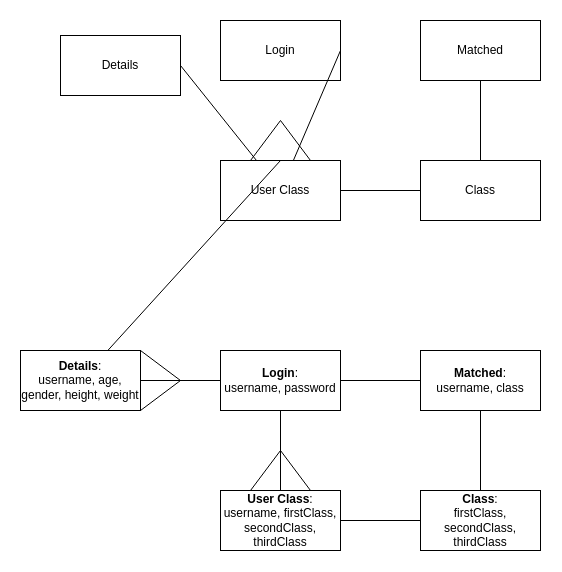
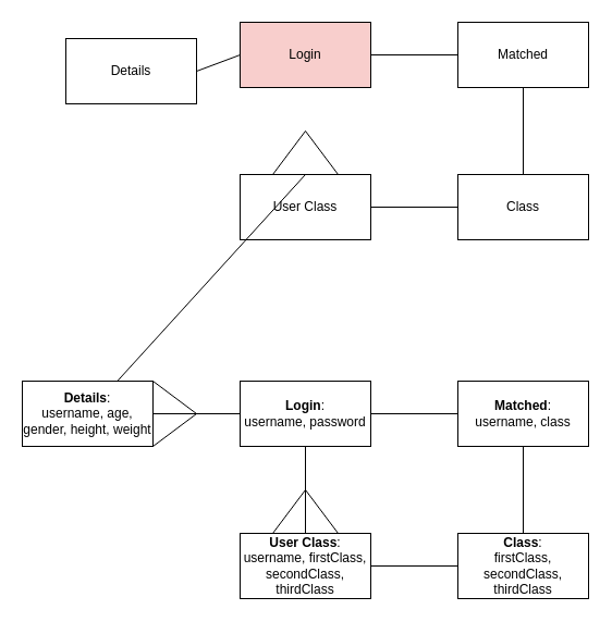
  <mxCell id="0" />
  <mxCell id="1" parent="0" />
- <mxCell id="2" value="Login" style="rounded=0;whiteSpace=wrap;html=1;" vertex="1" parent="1"><mxGeometry x="220" y="20" width="120" height="60" as="geometry" /></mxCell>
+ <mxCell id="2" value="Login" style="rounded=0;whiteSpace=wrap;html=1;fillColor=#f8cecc;" vertex="1" parent="1"><mxGeometry x="220" y="20" width="120" height="60" as="geometry" /></mxCell>
  <mxCell id="3" value="Details" style="rounded=0;whiteSpace=wrap;html=1;" vertex="1" parent="1"><mxGeometry x="60" y="35" width="120" height="60" as="geometry" /></mxCell>
  <mxCell id="4" value="Class" style="rounded=0;whiteSpace=wrap;html=1;" vertex="1" parent="1"><mxGeometry x="420" y="160" width="120" height="60" as="geometry" /></mxCell>
  <mxCell id="5" value="User Class" style="rounded=0;whiteSpace=wrap;html=1;" vertex="1" parent="1"><mxGeometry x="220" y="160" width="120" height="60" as="geometry" /></mxCell>
  <mxCell id="6" value="Matched" style="rounded=0;whiteSpace=wrap;html=1;" vertex="1" parent="1"><mxGeometry x="420" y="20" width="120" height="60" as="geometry" /></mxCell>
- <mxCell id="7" value="" style="endArrow=none;html=1;exitX=1;exitY=0.5;exitDx=0;exitDy=0;" edge="1" parent="1" source="3" target="5"><mxGeometry width="50" height="50" relative="1" as="geometry"><mxPoint x="180" y="50" as="sourcePoint" /><mxPoint x="10" y="380" as="targetPoint" /></mxGeometry></mxCell>
+ <mxCell id="7" value="" style="endArrow=none;html=1;entryX=0;entryY=0.5;entryDx=0;entryDy=0;exitX=1;exitY=0.5;exitDx=0;exitDy=0;" edge="1" parent="1" source="3" target="2"><mxGeometry width="50" height="50" relative="1" as="geometry"><mxPoint x="180" y="50" as="sourcePoint" /><mxPoint x="10" y="380" as="targetPoint" /></mxGeometry></mxCell>
  <mxCell id="8" value="" style="endArrow=none;html=1;exitX=1;exitY=0;exitDx=0;exitDy=0;" edge="1" parent="1" source="3"><mxGeometry width="50" height="50" relative="1" as="geometry"><mxPoint x="-40" y="430" as="sourcePoint" /><mxPoint x="180" y="50" as="targetPoint" /></mxGeometry></mxCell>
  <mxCell id="9" value="" style="endArrow=none;html=1;exitX=1;exitY=1;exitDx=0;exitDy=0;" edge="1" parent="1" source="3"><mxGeometry width="50" height="50" relative="1" as="geometry"><mxPoint x="-40" y="430" as="sourcePoint" /><mxPoint x="180" y="50" as="targetPoint" /></mxGeometry></mxCell>
  <mxCell id="10" value="" style="endArrow=none;html=1;exitX=0.5;exitY=0;exitDx=0;exitDy=0;" edge="1" parent="1" source="5" target="17"><mxGeometry width="50" height="50" relative="1" as="geometry"><mxPoint x="-40" y="430" as="sourcePoint" /><mxPoint x="10" y="380" as="targetPoint" /></mxGeometry></mxCell>
  <mxCell id="11" value="" style="endArrow=none;html=1;exitX=0.25;exitY=0;exitDx=0;exitDy=0;" edge="1" parent="1" source="5"><mxGeometry width="50" height="50" relative="1" as="geometry"><mxPoint x="-40" y="430" as="sourcePoint" /><mxPoint x="280" y="120" as="targetPoint" /></mxGeometry></mxCell>
  <mxCell id="12" value="" style="endArrow=none;html=1;entryX=0.75;entryY=0;entryDx=0;entryDy=0;" edge="1" parent="1" target="5"><mxGeometry width="50" height="50" relative="1" as="geometry"><mxPoint x="280" y="120" as="sourcePoint" /><mxPoint x="10" y="380" as="targetPoint" /></mxGeometry></mxCell>
  <mxCell id="13" value="" style="endArrow=none;html=1;entryX=0;entryY=0.5;entryDx=0;entryDy=0;exitX=1;exitY=0.5;exitDx=0;exitDy=0;" edge="1" parent="1" source="5" target="4"><mxGeometry width="50" height="50" relative="1" as="geometry"><mxPoint x="-40" y="430" as="sourcePoint" /><mxPoint x="10" y="380" as="targetPoint" /></mxGeometry></mxCell>
  <mxCell id="14" value="" style="endArrow=none;html=1;entryX=0.5;entryY=0;entryDx=0;entryDy=0;exitX=0.5;exitY=1;exitDx=0;exitDy=0;" edge="1" parent="1" source="6" target="4"><mxGeometry width="50" height="50" relative="1" as="geometry"><mxPoint x="20" y="290" as="sourcePoint" /><mxPoint x="70" y="240" as="targetPoint" /></mxGeometry></mxCell>
- <mxCell id="15" value="" style="endArrow=none;html=1;exitX=1;exitY=0.5;exitDx=0;exitDy=0;" edge="1" parent="1" source="2" target="5"><mxGeometry width="50" height="50" relative="1" as="geometry"><mxPoint x="20" y="290" as="sourcePoint" /><mxPoint x="70" y="240" as="targetPoint" /></mxGeometry></mxCell>
+ <mxCell id="15" value="" style="endArrow=none;html=1;entryX=0;entryY=0.5;entryDx=0;entryDy=0;exitX=1;exitY=0.5;exitDx=0;exitDy=0;" edge="1" parent="1" source="2" target="6"><mxGeometry width="50" height="50" relative="1" as="geometry"><mxPoint x="20" y="290" as="sourcePoint" /><mxPoint x="70" y="240" as="targetPoint" /></mxGeometry></mxCell>
  <mxCell id="16" value="&lt;b&gt;Login&lt;/b&gt;:&lt;br&gt;username, password" style="rounded=0;whiteSpace=wrap;html=1;" vertex="1" parent="1"><mxGeometry x="220" y="350" width="120" height="60" as="geometry" /></mxCell>
  <mxCell id="17" value="&lt;b&gt;Details&lt;/b&gt;:&lt;br&gt;username, age, gender, height, weight" style="rounded=0;whiteSpace=wrap;html=1;" vertex="1" parent="1"><mxGeometry x="20" y="350" width="120" height="60" as="geometry" /></mxCell>
  <mxCell id="18" value="&lt;b&gt;Class&lt;/b&gt;:&lt;br&gt;firstClass, secondClass, thirdClass" style="rounded=0;whiteSpace=wrap;html=1;" vertex="1" parent="1"><mxGeometry x="420" y="490" width="120" height="60" as="geometry" /></mxCell>
  <mxCell id="19" value="&lt;b&gt;User Class&lt;/b&gt;:&lt;br&gt;username, firstClass, secondClass, thirdClass" style="rounded=0;whiteSpace=wrap;html=1;" vertex="1" parent="1"><mxGeometry x="220" y="490" width="120" height="60" as="geometry" /></mxCell>
  <mxCell id="20" value="&lt;b&gt;Matched&lt;/b&gt;:&lt;br&gt;username, class" style="rounded=0;whiteSpace=wrap;html=1;" vertex="1" parent="1"><mxGeometry x="420" y="350" width="120" height="60" as="geometry" /></mxCell>
  <mxCell id="21" value="" style="endArrow=none;html=1;entryX=0;entryY=0.5;entryDx=0;entryDy=0;exitX=1;exitY=0.5;exitDx=0;exitDy=0;" edge="1" parent="1" source="17" target="16"><mxGeometry width="50" height="50" relative="1" as="geometry"><mxPoint x="180" y="380" as="sourcePoint" /><mxPoint x="10" y="710" as="targetPoint" /></mxGeometry></mxCell>
  <mxCell id="22" value="" style="endArrow=none;html=1;exitX=1;exitY=0;exitDx=0;exitDy=0;" edge="1" parent="1" source="17"><mxGeometry width="50" height="50" relative="1" as="geometry"><mxPoint x="-40" y="760" as="sourcePoint" /><mxPoint x="180" y="380" as="targetPoint" /></mxGeometry></mxCell>
  <mxCell id="23" value="" style="endArrow=none;html=1;exitX=1;exitY=1;exitDx=0;exitDy=0;" edge="1" parent="1" source="17"><mxGeometry width="50" height="50" relative="1" as="geometry"><mxPoint x="-40" y="760" as="sourcePoint" /><mxPoint x="180" y="380" as="targetPoint" /></mxGeometry></mxCell>
  <mxCell id="24" value="" style="endArrow=none;html=1;entryX=0.5;entryY=1;entryDx=0;entryDy=0;exitX=0.5;exitY=0;exitDx=0;exitDy=0;" edge="1" parent="1" source="19" target="16"><mxGeometry width="50" height="50" relative="1" as="geometry"><mxPoint x="-40" y="760" as="sourcePoint" /><mxPoint x="10" y="710" as="targetPoint" /></mxGeometry></mxCell>
  <mxCell id="25" value="" style="endArrow=none;html=1;exitX=0.25;exitY=0;exitDx=0;exitDy=0;" edge="1" parent="1" source="19"><mxGeometry width="50" height="50" relative="1" as="geometry"><mxPoint x="-40" y="760" as="sourcePoint" /><mxPoint x="280" y="450" as="targetPoint" /></mxGeometry></mxCell>
  <mxCell id="26" value="" style="endArrow=none;html=1;entryX=0.75;entryY=0;entryDx=0;entryDy=0;" edge="1" parent="1" target="19"><mxGeometry width="50" height="50" relative="1" as="geometry"><mxPoint x="280" y="450" as="sourcePoint" /><mxPoint x="10" y="710" as="targetPoint" /></mxGeometry></mxCell>
  <mxCell id="27" value="" style="endArrow=none;html=1;entryX=0;entryY=0.5;entryDx=0;entryDy=0;exitX=1;exitY=0.5;exitDx=0;exitDy=0;" edge="1" parent="1" source="19" target="18"><mxGeometry width="50" height="50" relative="1" as="geometry"><mxPoint x="-40" y="760" as="sourcePoint" /><mxPoint x="10" y="710" as="targetPoint" /></mxGeometry></mxCell>
  <mxCell id="28" value="" style="endArrow=none;html=1;entryX=0.5;entryY=0;entryDx=0;entryDy=0;exitX=0.5;exitY=1;exitDx=0;exitDy=0;" edge="1" parent="1" source="20" target="18"><mxGeometry width="50" height="50" relative="1" as="geometry"><mxPoint x="20" y="620" as="sourcePoint" /><mxPoint x="70" y="570" as="targetPoint" /></mxGeometry></mxCell>
  <mxCell id="29" value="" style="endArrow=none;html=1;entryX=0;entryY=0.5;entryDx=0;entryDy=0;exitX=1;exitY=0.5;exitDx=0;exitDy=0;" edge="1" parent="1" source="16" target="20"><mxGeometry width="50" height="50" relative="1" as="geometry"><mxPoint x="20" y="620" as="sourcePoint" /><mxPoint x="70" y="570" as="targetPoint" /></mxGeometry></mxCell>
